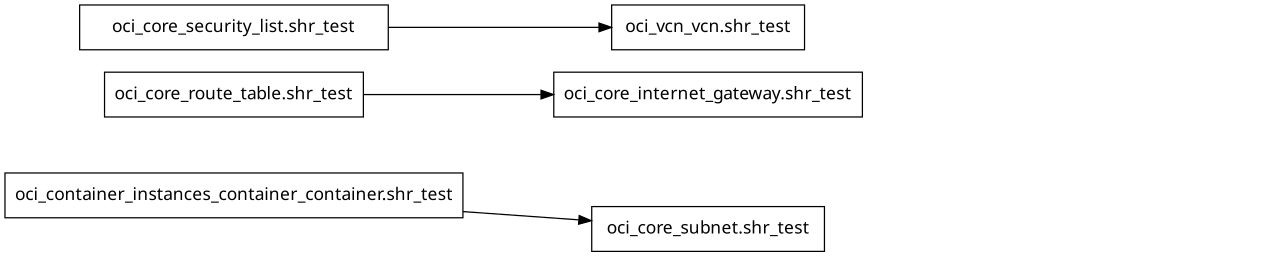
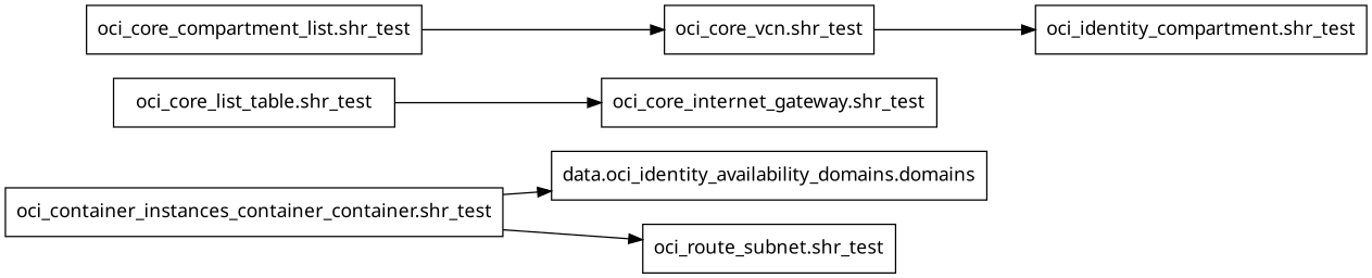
  digraph {
    rankdir=LR
    node [fontname="sans-serif" shape=rect]
+   n1 [label="data.oci_identity_availability_domains.domains"]
    n2 [label="oci_container_instances_container_container.shr_test"]
-   n3 [label="oci_core_subnet.shr_test"]
+   n3 [label="oci_route_subnet.shr_test"]
    n4 [label="oci_core_internet_gateway.shr_test"]
-   n5 [label="oci_vcn_vcn.shr_test"]
-   n7 [label="oci_core_route_table.shr_test"]
-   n8 [label="oci_core_security_list.shr_test"]
+   n5 [label="oci_core_vcn.shr_test"]
+   n6 [label="oci_identity_compartment.shr_test"]
+   n7 [label="oci_core_list_table.shr_test"]
+   n8 [label="oci_core_compartment_list.shr_test"]
+   n2 -> n1
    n2 -> n3
+   n5 -> n6
    n7 -> n4
    n8 -> n5
  }
